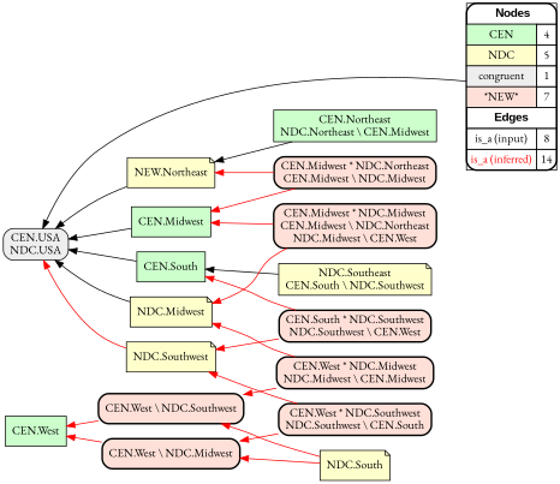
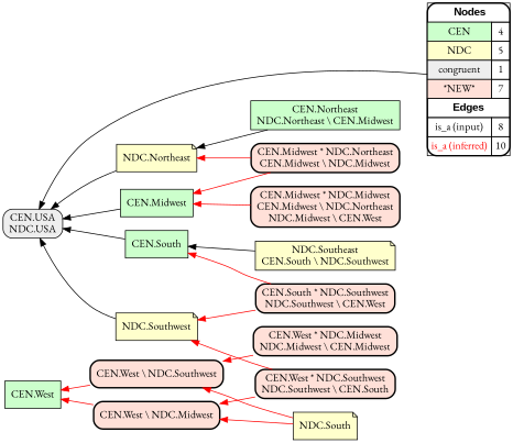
  digraph {
    fontname="EB Garamond"
    rankdir=RL
    node [fillcolor="#FFE0D8" fontname="EB Garamond" shape=box style=filled]
    edge [arrowhead=normal color="#FF0000" constraint=true fontname="EB Garamond" penwidth=1 style=solid]
-   n1 [fillcolor=white label=<   <TABLE BORDER="0" CELLBORDER="1" CELLSPACING="0" CELLPADDING="4">  <TR> <TD COLSPAN="2"><font face="Arial Black"> Nodes</font></TD> </TR>  <TR>   <TD bgcolor="#CCFFCC" fontname="helvetica">CEN</TD>   <TD>4</TD>   </TR>  <TR>   <TD bgcolor="#FFFFCC" fontname="helvetica">NDC</TD>   <TD>5</TD>   </TR>  <TR>   <TD bgcolor="#EEEEEE" fontname="helvetica">congruent</TD>   <TD>1</TD>   </TR>  <TR>   <TD bgcolor="#FFE0D8" fontname="helvetica">*NEW*</TD>   <TD>7</TD>   </TR>  <TR> <TD COLSPAN="2"><font face = "Arial Black"> Edges </font></TD> </TR>  <TR>   <TD><font color ="#000000">is_a (input)</font></TD><TD>8</TD> </TR> <TR>   <TD><font color ="#FF0000">is_a (inferred)</font></TD><TD>14</TD> </TR> </TABLE>   > margin=0 style="filled,rounded,bold"]
+   n1 [fillcolor=white label=<   <TABLE BORDER="0" CELLBORDER="1" CELLSPACING="0" CELLPADDING="4">  <TR> <TD COLSPAN="2"><font face="Arial Black"> Nodes</font></TD> </TR>  <TR>   <TD bgcolor="#CCFFCC" fontname="helvetica">CEN</TD>   <TD>4</TD>   </TR>  <TR>   <TD bgcolor="#FFFFCC" fontname="helvetica">NDC</TD>   <TD>5</TD>   </TR>  <TR>   <TD bgcolor="#EEEEEE" fontname="helvetica">congruent</TD>   <TD>1</TD>   </TR>  <TR>   <TD bgcolor="#FFE0D8" fontname="helvetica">*NEW*</TD>   <TD>7</TD>   </TR>  <TR> <TD COLSPAN="2"><font face = "Arial Black"> Edges </font></TD> </TR>  <TR>   <TD><font color ="#000000">is_a (input)</font></TD><TD>8</TD> </TR> <TR>   <TD><font color ="#FF0000">is_a (inferred)</font></TD><TD>10</TD> </TR> </TABLE>   > margin=0 style="filled,rounded,bold"]
    "CEN.USA\nNDC.USA" [fillcolor="#EEEEEE" style="filled,rounded"]
    "CEN.Midwest" [fillcolor="#CCFFCC"]
    "CEN.West" [fillcolor="#CCFFCC"]
    "CEN.Northeast\nNDC.Northeast \\ CEN.Midwest" [fillcolor="#CCFFCC"]
-   "NDC.Northeast" [fillcolor="#FFFFCC" shape=note label="NEW.Northeast"]
+   "NDC.Northeast" [fillcolor="#FFFFCC" shape=note]
    "CEN.South" [fillcolor="#CCFFCC"]
-   "NDC.Midwest" [fillcolor="#FFFFCC" shape=note]
    n9 [fillcolor="#FFFFCC" label="NDC.South" shape=note]
    "CEN.West \\ NDC.Midwest" [style="filled,rounded,bold"]
    "CEN.West \\ NDC.Southwest" [style="filled,rounded,bold"]
    "NDC.Southwest" [fillcolor="#FFFFCC" shape=note]
    "NDC.Southeast\nCEN.South \\ NDC.Southwest" [fillcolor="#FFFFCC" shape=note]
    "CEN.West * NDC.Midwest\nNDC.Midwest \\ CEN.Midwest" [style="filled,rounded,bold"]
    "CEN.West * NDC.Southwest\nNDC.Southwest \\ CEN.South" [style="filled,rounded,bold"]
    "CEN.Midwest * NDC.Midwest\nCEN.Midwest \\ NDC.Northeast\nNDC.Midwest \\ CEN.West" [style="filled,rounded,bold"]
    "CEN.Midwest * NDC.Northeast\nCEN.Midwest \\ NDC.Midwest" [style="filled,rounded,bold"]
    "CEN.South * NDC.Southwest\nNDC.Southwest \\ CEN.West" [style="filled,rounded,bold"]
    subgraph sub_1 {
      rank=source
      n1
    }
    n1 -> "CEN.USA\nNDC.USA" [color="#000000"]
    "CEN.Midwest" -> "CEN.USA\nNDC.USA" [color="#000000"]
    "CEN.Northeast\nNDC.Northeast \\ CEN.Midwest" -> "NDC.Northeast" [color="#000000"]
    "NDC.Northeast" -> "CEN.USA\nNDC.USA" [color="#000000"]
    "CEN.South" -> "CEN.USA\nNDC.USA" [color="#000000"]
-   "NDC.Midwest" -> "CEN.USA\nNDC.USA" [color="#000000"]
    n9 -> "CEN.West \\ NDC.Midwest"
    n9 -> "CEN.West \\ NDC.Southwest"
    "CEN.West \\ NDC.Midwest" -> "CEN.West"
    "CEN.West \\ NDC.Southwest" -> "CEN.West"
-   "NDC.Southwest" -> "CEN.USA\nNDC.USA"
+   "NDC.Southwest" -> "CEN.USA\nNDC.USA" [color="#000000"]
    "NDC.Southeast\nCEN.South \\ NDC.Southwest" -> "CEN.South" [color="#000000"]
-   "CEN.West * NDC.Midwest\nNDC.Midwest \\ CEN.Midwest" -> "NDC.Midwest"
    "CEN.West * NDC.Midwest\nNDC.Midwest \\ CEN.Midwest" -> "CEN.West \\ NDC.Southwest"
    "CEN.West * NDC.Southwest\nNDC.Southwest \\ CEN.South" -> "CEN.West \\ NDC.Midwest"
    "CEN.West * NDC.Southwest\nNDC.Southwest \\ CEN.South" -> "NDC.Southwest"
    "CEN.Midwest * NDC.Midwest\nCEN.Midwest \\ NDC.Northeast\nNDC.Midwest \\ CEN.West" -> "CEN.Midwest"
-   "CEN.Midwest * NDC.Midwest\nCEN.Midwest \\ NDC.Northeast\nNDC.Midwest \\ CEN.West" -> "NDC.Midwest"
    "CEN.Midwest * NDC.Northeast\nCEN.Midwest \\ NDC.Midwest" -> "CEN.Midwest"
    "CEN.Midwest * NDC.Northeast\nCEN.Midwest \\ NDC.Midwest" -> "NDC.Northeast"
    "CEN.South * NDC.Southwest\nNDC.Southwest \\ CEN.West" -> "CEN.South"
    "CEN.South * NDC.Southwest\nNDC.Southwest \\ CEN.West" -> "NDC.Southwest"
  }
